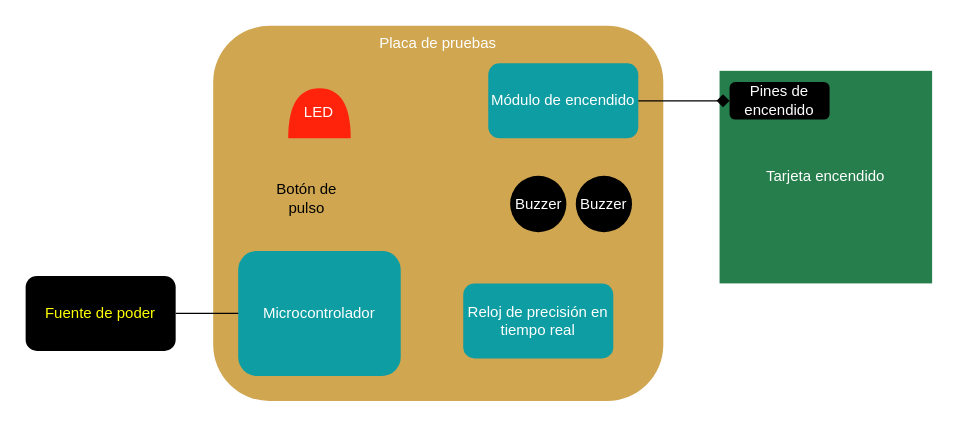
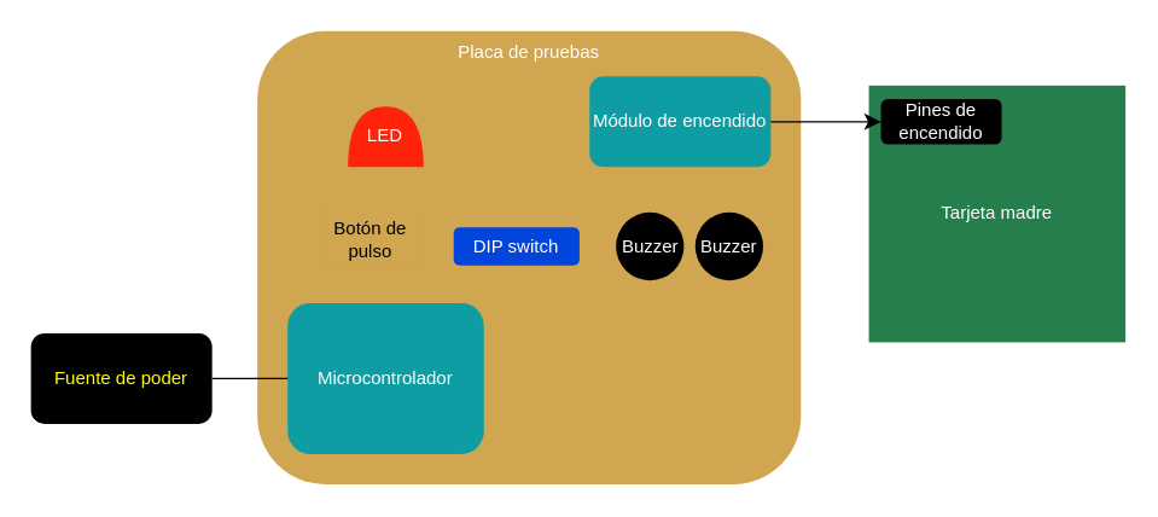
  <mxCell id="0" />
  <mxCell id="1" parent="0" />
  <mxCell id="2" value="" style="group" vertex="1" connectable="0" parent="1"><mxGeometry x="575" y="56" width="170" height="170" as="geometry" /></mxCell>
- <mxCell id="3" value="Tarjeta encendido" style="whiteSpace=wrap;html=1;aspect=fixed;fontColor=#FFFFFF;strokeColor=none;fillColor=#267E4D;shadow=0;glass=0;" vertex="1" parent="2"><mxGeometry width="170" height="170" as="geometry" /></mxCell>
+ <mxCell id="3" value="Tarjeta madre" style="whiteSpace=wrap;html=1;aspect=fixed;fontColor=#FFFFFF;strokeColor=none;fillColor=#267E4D;shadow=0;glass=0;" vertex="1" parent="2"><mxGeometry width="170" height="170" as="geometry" /></mxCell>
  <mxCell id="4" value="Pines de encendido" style="rounded=1;whiteSpace=wrap;html=1;strokeColor=none;fillColor=#000000;fontColor=#FFFFFF;" vertex="1" parent="2"><mxGeometry x="8" y="9" width="80" height="30" as="geometry" /></mxCell>
  <mxCell id="5" value="" style="group;fontColor=light-dark(#ffffff, #ededed);" vertex="1" connectable="0" parent="1"><mxGeometry x="170" y="20" width="360" height="300" as="geometry" /></mxCell>
  <mxCell id="6" value="Placa de pruebas" style="rounded=1;whiteSpace=wrap;html=1;fillColor=#D0A651;strokeColor=none;verticalAlign=top;fontColor=light-dark(#ffffff, #454545);" vertex="1" parent="5"><mxGeometry width="360" height="300" as="geometry" /></mxCell>
+ <mxCell id="7" value="DIP switch" style="rounded=1;whiteSpace=wrap;html=1;strokeColor=none;fillColor=light-dark(#0245dc, #ededed);fontColor=#FFFFFF;" vertex="1" parent="5"><mxGeometry x="130" y="130" width="83.33" height="25" as="geometry" /></mxCell>
  <mxCell id="8" value="Buzzer" style="ellipse;whiteSpace=wrap;html=1;aspect=fixed;fillColor=#000000;strokeColor=none;fontColor=#FFFFFF;" vertex="1" parent="5"><mxGeometry x="290" y="120" width="45" height="45" as="geometry" /></mxCell>
  <mxCell id="9" value="Microcontrolador" style="rounded=1;whiteSpace=wrap;html=1;fillColor=light-dark(#0E9DA2,#EDEDED);strokeColor=none;fontColor=light-dark(#ffffff, #ededed);" vertex="1" parent="5"><mxGeometry x="20" y="180" width="130" height="100" as="geometry" /></mxCell>
  <mxCell id="10" value="Módulo de encendido" style="rounded=1;whiteSpace=wrap;html=1;fillColor=light-dark(#0E9DA2,#EDEDED);fontColor=#FFFFFF;strokeColor=none;" vertex="1" parent="5"><mxGeometry x="220" y="30" width="120" height="60" as="geometry" /></mxCell>
- <mxCell id="11" value="Reloj de precisión en tiempo real" style="rounded=1;whiteSpace=wrap;html=1;fillColor=light-dark(#0E9DA2,#EDEDED);strokeColor=none;fontColor=light-dark(#ffffff, #ededed);" vertex="1" parent="5"><mxGeometry x="200" y="206" width="120" height="60" as="geometry" /></mxCell>
  <mxCell id="12" value="Buzzer" style="ellipse;whiteSpace=wrap;html=1;aspect=fixed;fillColor=#000000;strokeColor=none;fontColor=#FFFFFF;" vertex="1" parent="5"><mxGeometry x="237.5" y="120" width="45" height="45" as="geometry" /></mxCell>
  <mxCell id="13" value="&lt;div&gt;Botón de pulso&lt;/div&gt;" style="rounded=0;whiteSpace=wrap;html=1;strokeColor=none;fillColor=#d0a651;" vertex="1" parent="5"><mxGeometry x="45" y="120" width="60" height="35" as="geometry" /></mxCell>
  <mxCell id="14" value="LED" style="shape=or;whiteSpace=wrap;html=1;rotation=-90;textDirection=vertical-lr;strokeColor=none;fillColor=#FF230B;fontColor=#FFFFFF;" vertex="1" parent="5"><mxGeometry x="65" y="45" width="40" height="50" as="geometry" /></mxCell>
- <mxCell id="15" style="edgeStyle=none;curved=1;rounded=0;orthogonalLoop=1;jettySize=auto;html=1;exitX=1;exitY=0.5;exitDx=0;exitDy=0;entryX=0;entryY=0.5;entryDx=0;entryDy=0;fontSize=12;startSize=8;endSize=8;endArrow=diamond;" edge="1" parent="1" source="10" target="4"><mxGeometry relative="1" as="geometry" /></mxCell>
+ <mxCell id="15" style="edgeStyle=none;curved=1;rounded=0;orthogonalLoop=1;jettySize=auto;html=1;exitX=1;exitY=0.5;exitDx=0;exitDy=0;entryX=0;entryY=0.5;entryDx=0;entryDy=0;fontSize=12;startSize=8;endSize=8;" edge="1" parent="1" source="10" target="4"><mxGeometry relative="1" as="geometry" /></mxCell>
  <mxCell id="16" style="edgeStyle=none;curved=1;rounded=0;orthogonalLoop=1;jettySize=auto;html=1;exitX=1;exitY=0.5;exitDx=0;exitDy=0;entryX=0;entryY=0.5;entryDx=0;entryDy=0;fontSize=12;startSize=8;endSize=8;endArrow=none;" edge="1" parent="1" source="17" target="9"><mxGeometry relative="1" as="geometry" /></mxCell>
  <mxCell id="17" value="Fuente de poder" style="rounded=1;whiteSpace=wrap;html=1;strokeColor=none;fillColor=#000000;fontColor=#FFFF01;" vertex="1" parent="1"><mxGeometry x="20" y="220" width="120" height="60" as="geometry" /></mxCell>
